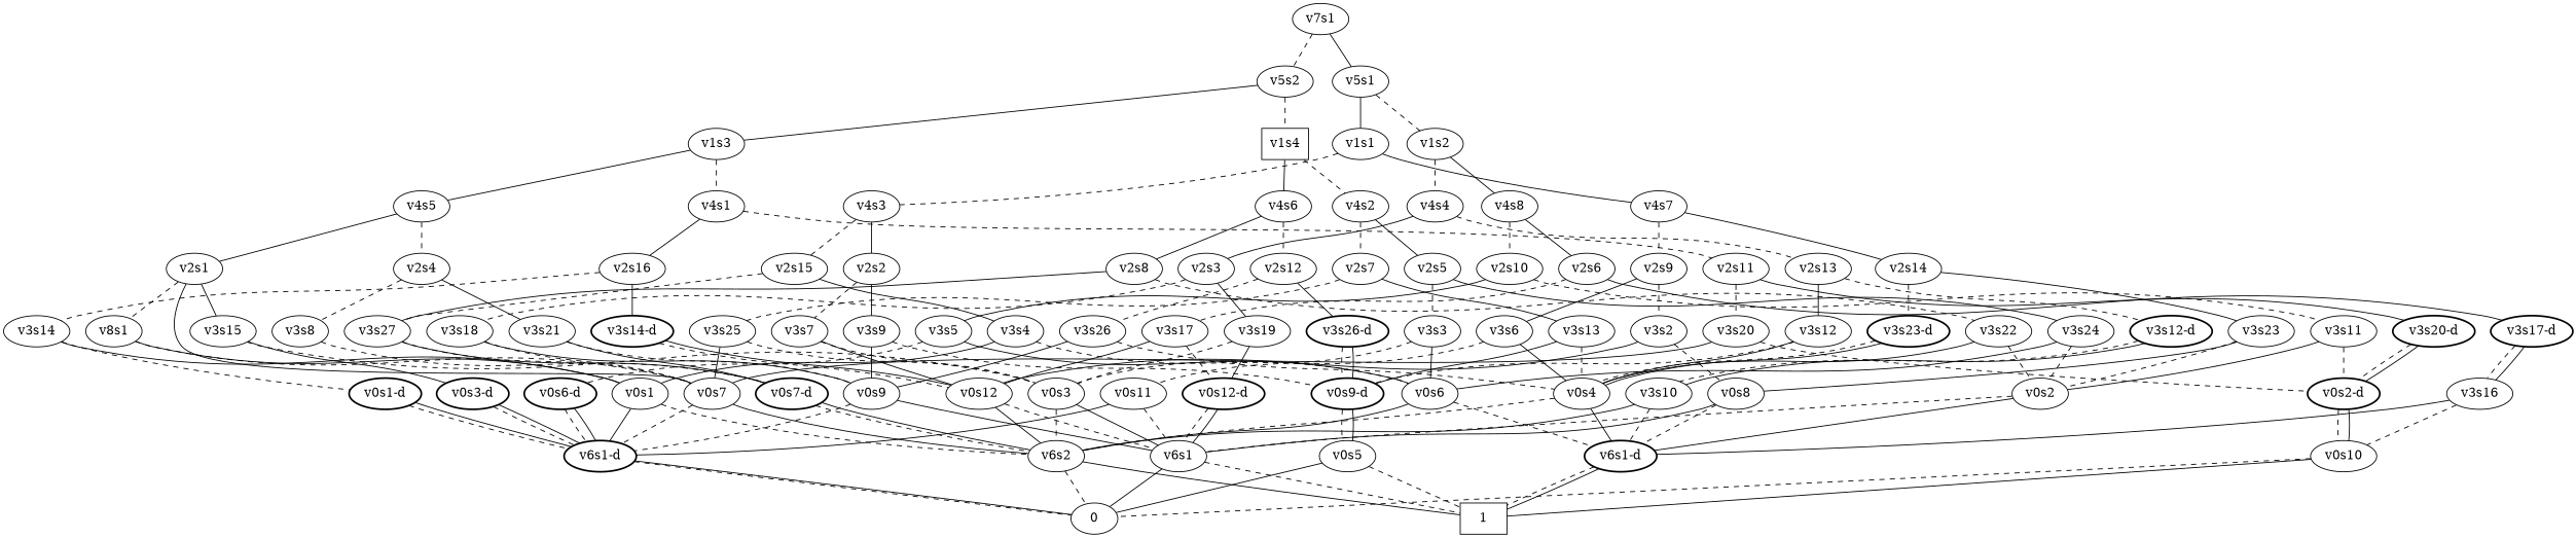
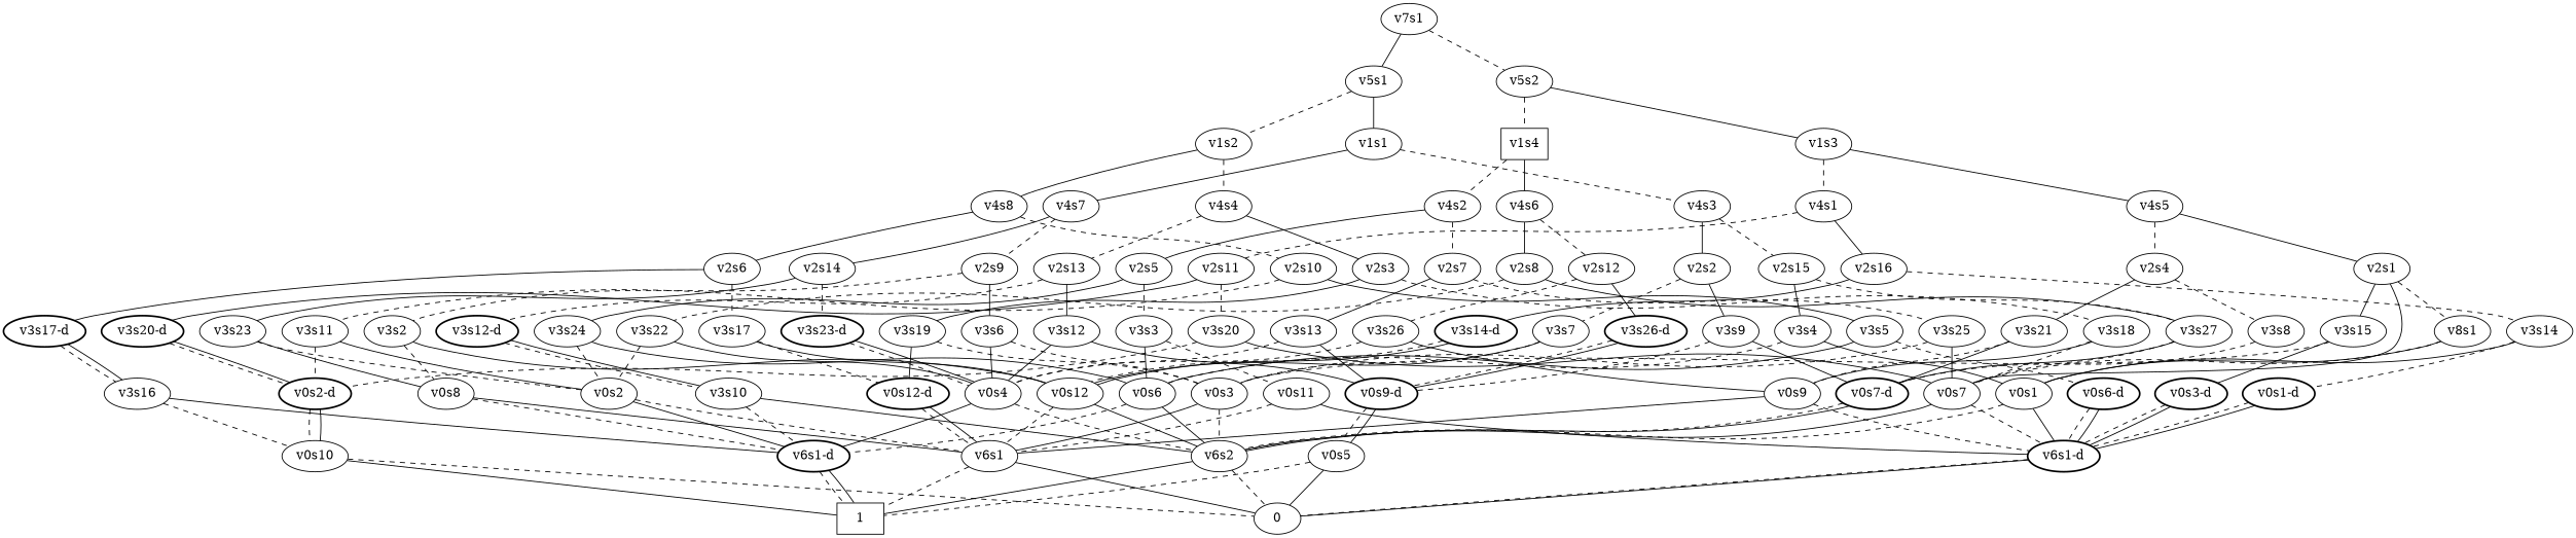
  graph {
    edge [style=solid]
    n1 [label=v7s1]
    n2 [label=v5s1]
    n3 [label=v5s2]
    n4 [label=v1s1]
    n5 [label=v1s2]
    n6 [label=v1s3]
    n7 [label=v1s4 shape=box]
    n8 [label=v4s7]
    n9 [label=v4s3]
    n10 [label=v4s8]
    n11 [label=v4s4]
    n12 [label=v4s5]
    n13 [label=v4s1]
    n14 [label=v4s6]
    n15 [label=v4s2]
    n16 [label=v2s14]
    n17 [label=v2s9]
    n18 [label=v2s2]
    n19 [label=v2s15]
    n20 [label=v2s6]
    n21 [label=v2s10]
    n22 [label=v2s3]
    n23 [label=v2s13]
    n24 [label=v3s23]
    n25 [label="v3s23-d" style=bold]
    n26 [label=v3s6]
    n27 [label=v3s2]
    n28 [label=v3s9]
    n29 [label=v3s7]
    n30 [label=v3s4]
    n31 [label=v3s27]
    n32 [label=v0s8]
    n33 [label=v0s2]
    n34 [label=v0s4]
    n35 [label=v0s3]
    n36 [label=v0s12]
    n37 [label=v6s1]
    n38 [label="v6s1-d" style=bold]
    n39 [label=v6s2]
    n40 [label=0 shape=ellipse]
    n41 [label=1 shape=box]
    n42 [label=v0s9]
    n43 [label="v0s9-d" style=bold]
    n44 [label=v0s1]
    n45 [label=v0s6]
    n46 [label="v0s7-d" style=bold]
    n47 [label=v0s7]
    n48 [label="v6s1-d" style=bold]
    n49 [label=v0s5]
    n50 [label="v3s17-d" style=bold]
    n51 [label=v3s17]
    n52 [label=v3s5]
    n53 [label=v3s11]
    n54 [label=v3s19]
    n55 [label=v3s18]
    n56 [label=v3s12]
    n57 [label="v3s12-d" style=bold]
    n58 [label=v3s16]
    n59 [label="v0s12-d" style=bold]
    n60 [label="v0s6-d" style=bold]
    n61 [label="v0s2-d" style=bold]
    n62 [label=v0s10]
    n63 [label=v3s10]
    n64 [label=v2s1]
    n65 [label=v2s4]
    n66 [label=v2s16]
    n67 [label=v2s11]
    n68 [label=v2s8]
    n69 [label=v2s12]
    n70 [label=v2s5]
    n71 [label=v2s7]
    n72 [label=v3s15]
    n73 [label=v8s1]
    n74 [label=v3s21]
    n75 [label=v3s8]
    n76 [label="v3s14-d" style=bold]
    n77 [label=v3s14]
    n78 [label="v3s20-d" style=bold]
    n79 [label=v3s20]
    n80 [label="v0s3-d" style=bold]
    n81 [label="v0s1-d" style=bold]
    n82 [label=v3s22]
    n83 [label="v3s26-d" style=bold]
    n84 [label=v3s26]
    n85 [label=v3s24]
    n86 [label=v3s3]
    n87 [label=v3s13]
    n88 [label=v3s25]
    n89 [label=v0s11]
    n1 -- n2
    n1 -- n3 [style=dashed]
    n2 -- n4
    n2 -- n5 [style=dashed]
    n3 -- n6
    n3 -- n7 [style=dashed]
    n4 -- n8
    n4 -- n9 [style=dashed]
    n5 -- n10
    n5 -- n11 [style=dashed]
    n6 -- n12
    n6 -- n13 [style=dashed]
    n7 -- n14
    n7 -- n15 [style=dashed]
    n8 -- n16
    n8 -- n17 [style=dashed]
    n9 -- n18
    n9 -- n19 [style=dashed]
    n10 -- n20
    n10 -- n21 [style=dashed]
    n11 -- n22
    n11 -- n23 [style=dashed]
    n12 -- n64
    n12 -- n65 [style=dashed]
    n13 -- n66
    n13 -- n67 [style=dashed]
    n14 -- n68
    n14 -- n69 [style=dashed]
    n15 -- n70
    n15 -- n71 [style=dashed]
    n16 -- n24
    n16 -- n25 [style=dashed]
    n17 -- n26
    n17 -- n27 [style=dashed]
    n18 -- n28
    n18 -- n29 [style=dashed]
    n19 -- n30
    n19 -- n31 [style=dashed]
    n20 -- n50
    n20 -- n51 [style=dashed]
    n21 -- n52
    n21 -- n53 [style=dashed]
    n22 -- n54
    n22 -- n55 [style=dashed]
    n23 -- n56
    n23 -- n57 [style=dashed]
    n24 -- n32
    n24 -- n33 [style=dashed]
    n25 -- n34 [style=dashed]
    n25 -- n34
    n26 -- n34
    n26 -- n35 [style=dashed]
    n27 -- n32 [style=dashed]
    n27 -- n36
-   n28 -- n42
+   n28 -- n46
    n28 -- n43 [style=dashed]
    n29 -- n35 [style=dashed]
    n29 -- n36
    n30 -- n44
    n30 -- n45 [style=dashed]
    n31 -- n46
    n31 -- n47 [style=dashed]
    n32 -- n37
    n32 -- n38 [style=dashed]
    n33 -- n37 [style=dashed]
    n33 -- n38
    n34 -- n38
    n34 -- n39 [style=dashed]
    n35 -- n37
    n35 -- n39 [style=dashed]
    n36 -- n37 [style=dashed]
    n36 -- n39
    n37 -- n40
    n37 -- n41 [style=dashed]
    n38 -- n41 [style=dashed]
    n38 -- n41
    n39 -- n40 [style=dashed]
    n39 -- n41
    n42 -- n37
    n42 -- n48 [style=dashed]
    n43 -- n49 [style=dashed]
    n43 -- n49
    n44 -- n39 [style=dashed]
    n44 -- n48
    n45 -- n38 [style=dashed]
    n45 -- n39
    n46 -- n39 [style=dashed]
    n46 -- n39
    n47 -- n39
    n47 -- n48 [style=dashed]
    n48 -- n40 [style=dashed]
    n48 -- n40
    n49 -- n40
    n49 -- n41 [style=dashed]
    n50 -- n58 [style=dashed]
    n50 -- n58
    n51 -- n36
    n51 -- n59 [style=dashed]
    n52 -- n45
    n52 -- n60 [style=dashed]
    n53 -- n33
    n53 -- n61 [style=dashed]
    n54 -- n35 [style=dashed]
    n54 -- n59
    n55 -- n42
    n55 -- n47 [style=dashed]
    n56 -- n34
-   n56 -- n43 [style=dashed]
+   n56 -- n43
    n57 -- n63 [style=dashed]
    n57 -- n63
    n58 -- n38
    n58 -- n62 [style=dashed]
    n59 -- n37 [style=dashed]
    n59 -- n37
    n60 -- n48 [style=dashed]
    n60 -- n48
    n61 -- n62 [style=dashed]
    n61 -- n62
    n62 -- n40 [style=dashed]
    n62 -- n41
    n63 -- n38 [style=dashed]
    n63 -- n39
    n64 -- n47
    n64 -- n72
    n64 -- n73 [style=dashed]
    n65 -- n74
    n65 -- n75 [style=dashed]
    n66 -- n76
    n66 -- n77 [style=dashed]
    n67 -- n78
    n67 -- n79 [style=dashed]
    n68 -- n31
    n68 -- n82 [style=dashed]
    n69 -- n83
    n69 -- n84 [style=dashed]
    n70 -- n85
    n70 -- n86 [style=dashed]
    n71 -- n87
    n71 -- n88 [style=dashed]
    n72 -- n35 [style=dashed]
    n72 -- n80
    n73 -- n44
    n73 -- n47 [style=dashed]
    n74 -- n42 [style=dashed]
    n74 -- n46
    n75 -- n46 [style=dashed]
    n76 -- n36 [style=dashed]
    n76 -- n36
    n77 -- n44
    n77 -- n81 [style=dashed]
    n78 -- n61 [style=dashed]
    n78 -- n61
    n79 -- n47
    n79 -- n61 [style=dashed]
    n80 -- n48 [style=dashed]
    n80 -- n48
    n81 -- n48 [style=dashed]
    n81 -- n48
    n82 -- n33 [style=dashed]
    n82 -- n34
    n83 -- n43 [style=dashed]
    n83 -- n43
    n84 -- n34 [style=dashed]
    n84 -- n42
    n85 -- n33 [style=dashed]
    n85 -- n45
    n86 -- n45
    n86 -- n89 [style=dashed]
    n87 -- n34 [style=dashed]
    n87 -- n43
    n88 -- n35 [style=dashed]
    n88 -- n47
    n89 -- n37 [style=dashed]
    n89 -- n48
  }
